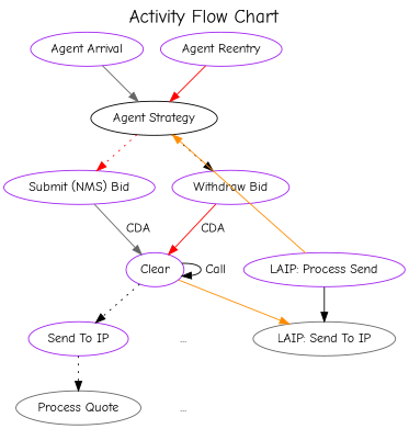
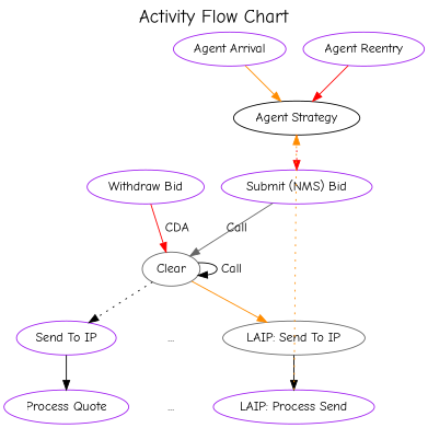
  digraph {
    fontname="Comic Neue"
    fontsize=20
    label="Activity Flow Chart"
    labelloc=t
    splines=false
    node [color=purple fontname="Comic Neue"]
    edge [color=black fontname="Comic Neue"]
    "Agent Strategy" [color=black]
    "Agent Arrival"
    "Agent Reentry"
    "Submit (NMS) Bid"
    "Withdraw Bid"
-   Clear
+   Clear [color=gray40]
    "Send To IP"
    n8 [color=darkgreen label="..." penwidth=0]
    "LAIP: Send To IP" [color=gray40]
-   "Process Quote" [color=gray40]
+   "Process Quote"
    n11 [label="..." penwidth=0]
    n12 [label="LAIP: Process Send"]
    "Agent Strategy" -> "Submit (NMS) Bid" [color=red style=dotted]
-   "Agent Strategy" -> "Withdraw Bid" [style=dotted]
-   "Agent Arrival" -> "Agent Strategy" [color=gray40]
+   "Agent Arrival" -> "Agent Strategy" [color=darkorange]
    "Agent Reentry" -> "Agent Strategy" [color=red]
-   "Submit (NMS) Bid" -> Clear [color=gray40 label=" CDA"]
+   "Submit (NMS) Bid" -> Clear [color=gray40 label=" Call"]
    "Withdraw Bid" -> Clear [color=red label=" CDA"]
    Clear -> Clear [constraint=false label=" Call"]
    Clear -> "Send To IP" [style=dotted]
    Clear -> n8 [style=invis color=""]
    Clear -> "LAIP: Send To IP" [color=darkorange]
-   "Send To IP" -> "Process Quote" [weight=2 style=dotted]
+   "Send To IP" -> "Process Quote" [weight=2]
    n8 -> n11 [style=invis weight=2 color=""]
-   n12 -> "LAIP: Send To IP" [weight=2]
-   n12 -> "Agent Strategy" [color=darkorange constraint=false style=solid]
+   "LAIP: Send To IP" -> n12 [weight=2]
+   n12 -> "Agent Strategy" [color=darkorange constraint=false style=dotted]
  }
